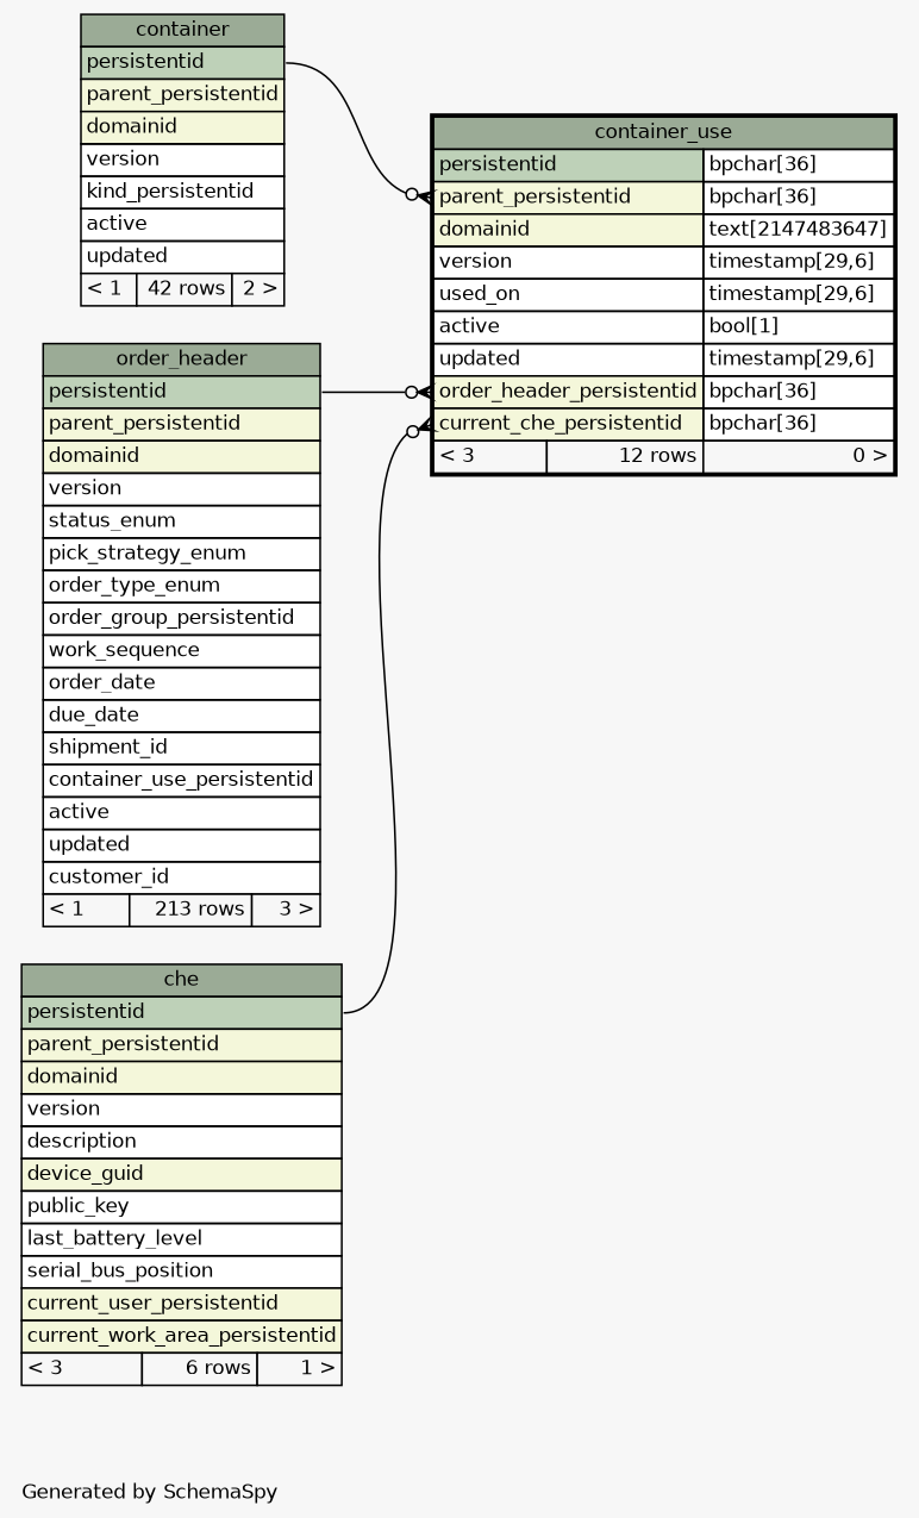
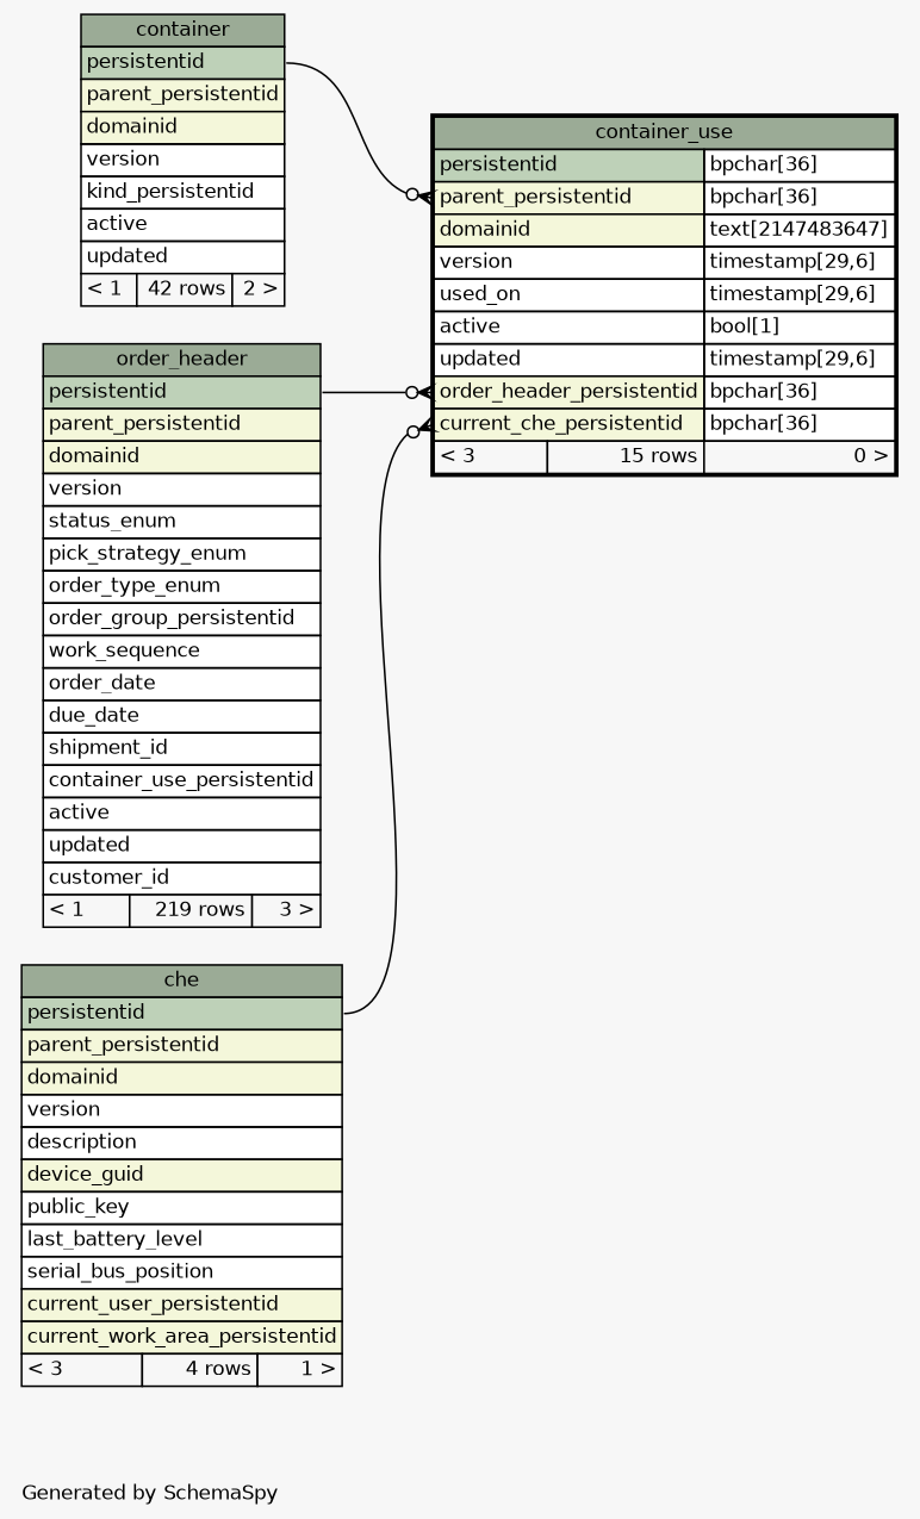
  digraph {
    bgcolor="#f7f7f7"
    fontname=Helvetica
    fontsize=11
    label="\nGenerated by SchemaSpy"
    labeljust=l
    nodesep=0.18
    rankdir=RL
    ranksep=0.46
    node [fontname=Helvetica fontsize=11 shape=plaintext]
    edge [arrowhead=none arrowsize=0.8 arrowtail=crowodot dir=back headport="persistentid:e"]
-   n1 [label=<     <TABLE BORDER="2" CELLBORDER="1" CELLSPACING="0" BGCOLOR="#ffffff">       <TR><TD COLSPAN="3" BGCOLOR="#9bab96" ALIGN="CENTER">container_use</TD></TR>       <TR><TD PORT="persistentid" COLSPAN="2" BGCOLOR="#bed1b8" ALIGN="LEFT">persistentid</TD><TD PORT="persistentid.type" ALIGN="LEFT">bpchar[36]</TD></TR>       <TR><TD PORT="parent_persistentid" COLSPAN="2" BGCOLOR="#f4f7da" ALIGN="LEFT">parent_persistentid</TD><TD PORT="parent_persistentid.type" ALIGN="LEFT">bpchar[36]</TD></TR>       <TR><TD PORT="domainid" COLSPAN="2" BGCOLOR="#f4f7da" ALIGN="LEFT">domainid</TD><TD PORT="domainid.type" ALIGN="LEFT">text[2147483647]</TD></TR>       <TR><TD PORT="version" COLSPAN="2" ALIGN="LEFT">version</TD><TD PORT="version.type" ALIGN="LEFT">timestamp[29,6]</TD></TR>       <TR><TD PORT="used_on" COLSPAN="2" ALIGN="LEFT">used_on</TD><TD PORT="used_on.type" ALIGN="LEFT">timestamp[29,6]</TD></TR>       <TR><TD PORT="active" COLSPAN="2" ALIGN="LEFT">active</TD><TD PORT="active.type" ALIGN="LEFT">bool[1]</TD></TR>       <TR><TD PORT="updated" COLSPAN="2" ALIGN="LEFT">updated</TD><TD PORT="updated.type" ALIGN="LEFT">timestamp[29,6]</TD></TR>       <TR><TD PORT="order_header_persistentid" COLSPAN="2" BGCOLOR="#f4f7da" ALIGN="LEFT">order_header_persistentid</TD><TD PORT="order_header_persistentid.type" ALIGN="LEFT">bpchar[36]</TD></TR>       <TR><TD PORT="current_che_persistentid" COLSPAN="2" BGCOLOR="#f4f7da" ALIGN="LEFT">current_che_persistentid</TD><TD PORT="current_che_persistentid.type" ALIGN="LEFT">bpchar[36]</TD></TR>       <TR><TD ALIGN="LEFT" BGCOLOR="#f7f7f7">&lt; 3</TD><TD ALIGN="RIGHT" BGCOLOR="#f7f7f7">12 rows</TD><TD ALIGN="RIGHT" BGCOLOR="#f7f7f7">0 &gt;</TD></TR>     </TABLE>>]
-   n2 [label=<     <TABLE BORDER="0" CELLBORDER="1" CELLSPACING="0" BGCOLOR="#ffffff">       <TR><TD COLSPAN="3" BGCOLOR="#9bab96" ALIGN="CENTER">che</TD></TR>       <TR><TD PORT="persistentid" COLSPAN="3" BGCOLOR="#bed1b8" ALIGN="LEFT">persistentid</TD></TR>       <TR><TD PORT="parent_persistentid" COLSPAN="3" BGCOLOR="#f4f7da" ALIGN="LEFT">parent_persistentid</TD></TR>       <TR><TD PORT="domainid" COLSPAN="3" BGCOLOR="#f4f7da" ALIGN="LEFT">domainid</TD></TR>       <TR><TD PORT="version" COLSPAN="3" ALIGN="LEFT">version</TD></TR>       <TR><TD PORT="description" COLSPAN="3" ALIGN="LEFT">description</TD></TR>       <TR><TD PORT="device_guid" COLSPAN="3" BGCOLOR="#f4f7da" ALIGN="LEFT">device_guid</TD></TR>       <TR><TD PORT="public_key" COLSPAN="3" ALIGN="LEFT">public_key</TD></TR>       <TR><TD PORT="last_battery_level" COLSPAN="3" ALIGN="LEFT">last_battery_level</TD></TR>       <TR><TD PORT="serial_bus_position" COLSPAN="3" ALIGN="LEFT">serial_bus_position</TD></TR>       <TR><TD PORT="current_user_persistentid" COLSPAN="3" BGCOLOR="#f4f7da" ALIGN="LEFT">current_user_persistentid</TD></TR>       <TR><TD PORT="current_work_area_persistentid" COLSPAN="3" BGCOLOR="#f4f7da" ALIGN="LEFT">current_work_area_persistentid</TD></TR>       <TR><TD ALIGN="LEFT" BGCOLOR="#f7f7f7">&lt; 3</TD><TD ALIGN="RIGHT" BGCOLOR="#f7f7f7">6 rows</TD><TD ALIGN="RIGHT" BGCOLOR="#f7f7f7">1 &gt;</TD></TR>     </TABLE>>]
-   n3 [label=<     <TABLE BORDER="0" CELLBORDER="1" CELLSPACING="0" BGCOLOR="#ffffff">       <TR><TD COLSPAN="3" BGCOLOR="#9bab96" ALIGN="CENTER">order_header</TD></TR>       <TR><TD PORT="persistentid" COLSPAN="3" BGCOLOR="#bed1b8" ALIGN="LEFT">persistentid</TD></TR>       <TR><TD PORT="parent_persistentid" COLSPAN="3" BGCOLOR="#f4f7da" ALIGN="LEFT">parent_persistentid</TD></TR>       <TR><TD PORT="domainid" COLSPAN="3" BGCOLOR="#f4f7da" ALIGN="LEFT">domainid</TD></TR>       <TR><TD PORT="version" COLSPAN="3" ALIGN="LEFT">version</TD></TR>       <TR><TD PORT="status_enum" COLSPAN="3" ALIGN="LEFT">status_enum</TD></TR>       <TR><TD PORT="pick_strategy_enum" COLSPAN="3" ALIGN="LEFT">pick_strategy_enum</TD></TR>       <TR><TD PORT="order_type_enum" COLSPAN="3" ALIGN="LEFT">order_type_enum</TD></TR>       <TR><TD PORT="order_group_persistentid" COLSPAN="3" ALIGN="LEFT">order_group_persistentid</TD></TR>       <TR><TD PORT="work_sequence" COLSPAN="3" ALIGN="LEFT">work_sequence</TD></TR>       <TR><TD PORT="order_date" COLSPAN="3" ALIGN="LEFT">order_date</TD></TR>       <TR><TD PORT="due_date" COLSPAN="3" ALIGN="LEFT">due_date</TD></TR>       <TR><TD PORT="shipment_id" COLSPAN="3" ALIGN="LEFT">shipment_id</TD></TR>       <TR><TD PORT="container_use_persistentid" COLSPAN="3" ALIGN="LEFT">container_use_persistentid</TD></TR>       <TR><TD PORT="active" COLSPAN="3" ALIGN="LEFT">active</TD></TR>       <TR><TD PORT="updated" COLSPAN="3" ALIGN="LEFT">updated</TD></TR>       <TR><TD PORT="customer_id" COLSPAN="3" ALIGN="LEFT">customer_id</TD></TR>       <TR><TD ALIGN="LEFT" BGCOLOR="#f7f7f7">&lt; 1</TD><TD ALIGN="RIGHT" BGCOLOR="#f7f7f7">213 rows</TD><TD ALIGN="RIGHT" BGCOLOR="#f7f7f7">3 &gt;</TD></TR>     </TABLE>>]
+   n1 [label=<     <TABLE BORDER="2" CELLBORDER="1" CELLSPACING="0" BGCOLOR="#ffffff">       <TR><TD COLSPAN="3" BGCOLOR="#9bab96" ALIGN="CENTER">container_use</TD></TR>       <TR><TD PORT="persistentid" COLSPAN="2" BGCOLOR="#bed1b8" ALIGN="LEFT">persistentid</TD><TD PORT="persistentid.type" ALIGN="LEFT">bpchar[36]</TD></TR>       <TR><TD PORT="parent_persistentid" COLSPAN="2" BGCOLOR="#f4f7da" ALIGN="LEFT">parent_persistentid</TD><TD PORT="parent_persistentid.type" ALIGN="LEFT">bpchar[36]</TD></TR>       <TR><TD PORT="domainid" COLSPAN="2" BGCOLOR="#f4f7da" ALIGN="LEFT">domainid</TD><TD PORT="domainid.type" ALIGN="LEFT">text[2147483647]</TD></TR>       <TR><TD PORT="version" COLSPAN="2" ALIGN="LEFT">version</TD><TD PORT="version.type" ALIGN="LEFT">timestamp[29,6]</TD></TR>       <TR><TD PORT="used_on" COLSPAN="2" ALIGN="LEFT">used_on</TD><TD PORT="used_on.type" ALIGN="LEFT">timestamp[29,6]</TD></TR>       <TR><TD PORT="active" COLSPAN="2" ALIGN="LEFT">active</TD><TD PORT="active.type" ALIGN="LEFT">bool[1]</TD></TR>       <TR><TD PORT="updated" COLSPAN="2" ALIGN="LEFT">updated</TD><TD PORT="updated.type" ALIGN="LEFT">timestamp[29,6]</TD></TR>       <TR><TD PORT="order_header_persistentid" COLSPAN="2" BGCOLOR="#f4f7da" ALIGN="LEFT">order_header_persistentid</TD><TD PORT="order_header_persistentid.type" ALIGN="LEFT">bpchar[36]</TD></TR>       <TR><TD PORT="current_che_persistentid" COLSPAN="2" BGCOLOR="#f4f7da" ALIGN="LEFT">current_che_persistentid</TD><TD PORT="current_che_persistentid.type" ALIGN="LEFT">bpchar[36]</TD></TR>       <TR><TD ALIGN="LEFT" BGCOLOR="#f7f7f7">&lt; 3</TD><TD ALIGN="RIGHT" BGCOLOR="#f7f7f7">15 rows</TD><TD ALIGN="RIGHT" BGCOLOR="#f7f7f7">0 &gt;</TD></TR>     </TABLE>>]
+   n2 [label=<     <TABLE BORDER="0" CELLBORDER="1" CELLSPACING="0" BGCOLOR="#ffffff">       <TR><TD COLSPAN="3" BGCOLOR="#9bab96" ALIGN="CENTER">che</TD></TR>       <TR><TD PORT="persistentid" COLSPAN="3" BGCOLOR="#bed1b8" ALIGN="LEFT">persistentid</TD></TR>       <TR><TD PORT="parent_persistentid" COLSPAN="3" BGCOLOR="#f4f7da" ALIGN="LEFT">parent_persistentid</TD></TR>       <TR><TD PORT="domainid" COLSPAN="3" BGCOLOR="#f4f7da" ALIGN="LEFT">domainid</TD></TR>       <TR><TD PORT="version" COLSPAN="3" ALIGN="LEFT">version</TD></TR>       <TR><TD PORT="description" COLSPAN="3" ALIGN="LEFT">description</TD></TR>       <TR><TD PORT="device_guid" COLSPAN="3" BGCOLOR="#f4f7da" ALIGN="LEFT">device_guid</TD></TR>       <TR><TD PORT="public_key" COLSPAN="3" ALIGN="LEFT">public_key</TD></TR>       <TR><TD PORT="last_battery_level" COLSPAN="3" ALIGN="LEFT">last_battery_level</TD></TR>       <TR><TD PORT="serial_bus_position" COLSPAN="3" ALIGN="LEFT">serial_bus_position</TD></TR>       <TR><TD PORT="current_user_persistentid" COLSPAN="3" BGCOLOR="#f4f7da" ALIGN="LEFT">current_user_persistentid</TD></TR>       <TR><TD PORT="current_work_area_persistentid" COLSPAN="3" BGCOLOR="#f4f7da" ALIGN="LEFT">current_work_area_persistentid</TD></TR>       <TR><TD ALIGN="LEFT" BGCOLOR="#f7f7f7">&lt; 3</TD><TD ALIGN="RIGHT" BGCOLOR="#f7f7f7">4 rows</TD><TD ALIGN="RIGHT" BGCOLOR="#f7f7f7">1 &gt;</TD></TR>     </TABLE>>]
+   n3 [label=<     <TABLE BORDER="0" CELLBORDER="1" CELLSPACING="0" BGCOLOR="#ffffff">       <TR><TD COLSPAN="3" BGCOLOR="#9bab96" ALIGN="CENTER">order_header</TD></TR>       <TR><TD PORT="persistentid" COLSPAN="3" BGCOLOR="#bed1b8" ALIGN="LEFT">persistentid</TD></TR>       <TR><TD PORT="parent_persistentid" COLSPAN="3" BGCOLOR="#f4f7da" ALIGN="LEFT">parent_persistentid</TD></TR>       <TR><TD PORT="domainid" COLSPAN="3" BGCOLOR="#f4f7da" ALIGN="LEFT">domainid</TD></TR>       <TR><TD PORT="version" COLSPAN="3" ALIGN="LEFT">version</TD></TR>       <TR><TD PORT="status_enum" COLSPAN="3" ALIGN="LEFT">status_enum</TD></TR>       <TR><TD PORT="pick_strategy_enum" COLSPAN="3" ALIGN="LEFT">pick_strategy_enum</TD></TR>       <TR><TD PORT="order_type_enum" COLSPAN="3" ALIGN="LEFT">order_type_enum</TD></TR>       <TR><TD PORT="order_group_persistentid" COLSPAN="3" ALIGN="LEFT">order_group_persistentid</TD></TR>       <TR><TD PORT="work_sequence" COLSPAN="3" ALIGN="LEFT">work_sequence</TD></TR>       <TR><TD PORT="order_date" COLSPAN="3" ALIGN="LEFT">order_date</TD></TR>       <TR><TD PORT="due_date" COLSPAN="3" ALIGN="LEFT">due_date</TD></TR>       <TR><TD PORT="shipment_id" COLSPAN="3" ALIGN="LEFT">shipment_id</TD></TR>       <TR><TD PORT="container_use_persistentid" COLSPAN="3" ALIGN="LEFT">container_use_persistentid</TD></TR>       <TR><TD PORT="active" COLSPAN="3" ALIGN="LEFT">active</TD></TR>       <TR><TD PORT="updated" COLSPAN="3" ALIGN="LEFT">updated</TD></TR>       <TR><TD PORT="customer_id" COLSPAN="3" ALIGN="LEFT">customer_id</TD></TR>       <TR><TD ALIGN="LEFT" BGCOLOR="#f7f7f7">&lt; 1</TD><TD ALIGN="RIGHT" BGCOLOR="#f7f7f7">219 rows</TD><TD ALIGN="RIGHT" BGCOLOR="#f7f7f7">3 &gt;</TD></TR>     </TABLE>>]
    n4 [label=<     <TABLE BORDER="0" CELLBORDER="1" CELLSPACING="0" BGCOLOR="#ffffff">       <TR><TD COLSPAN="3" BGCOLOR="#9bab96" ALIGN="CENTER">container</TD></TR>       <TR><TD PORT="persistentid" COLSPAN="3" BGCOLOR="#bed1b8" ALIGN="LEFT">persistentid</TD></TR>       <TR><TD PORT="parent_persistentid" COLSPAN="3" BGCOLOR="#f4f7da" ALIGN="LEFT">parent_persistentid</TD></TR>       <TR><TD PORT="domainid" COLSPAN="3" BGCOLOR="#f4f7da" ALIGN="LEFT">domainid</TD></TR>       <TR><TD PORT="version" COLSPAN="3" ALIGN="LEFT">version</TD></TR>       <TR><TD PORT="kind_persistentid" COLSPAN="3" ALIGN="LEFT">kind_persistentid</TD></TR>       <TR><TD PORT="active" COLSPAN="3" ALIGN="LEFT">active</TD></TR>       <TR><TD PORT="updated" COLSPAN="3" ALIGN="LEFT">updated</TD></TR>       <TR><TD ALIGN="LEFT" BGCOLOR="#f7f7f7">&lt; 1</TD><TD ALIGN="RIGHT" BGCOLOR="#f7f7f7">42 rows</TD><TD ALIGN="RIGHT" BGCOLOR="#f7f7f7">2 &gt;</TD></TR>     </TABLE>>]
    n1 -> n2 [tailport="current_che_persistentid:w"]
    n1 -> n3 [tailport="order_header_persistentid:w"]
    n1 -> n4 [tailport="parent_persistentid:w"]
  }
